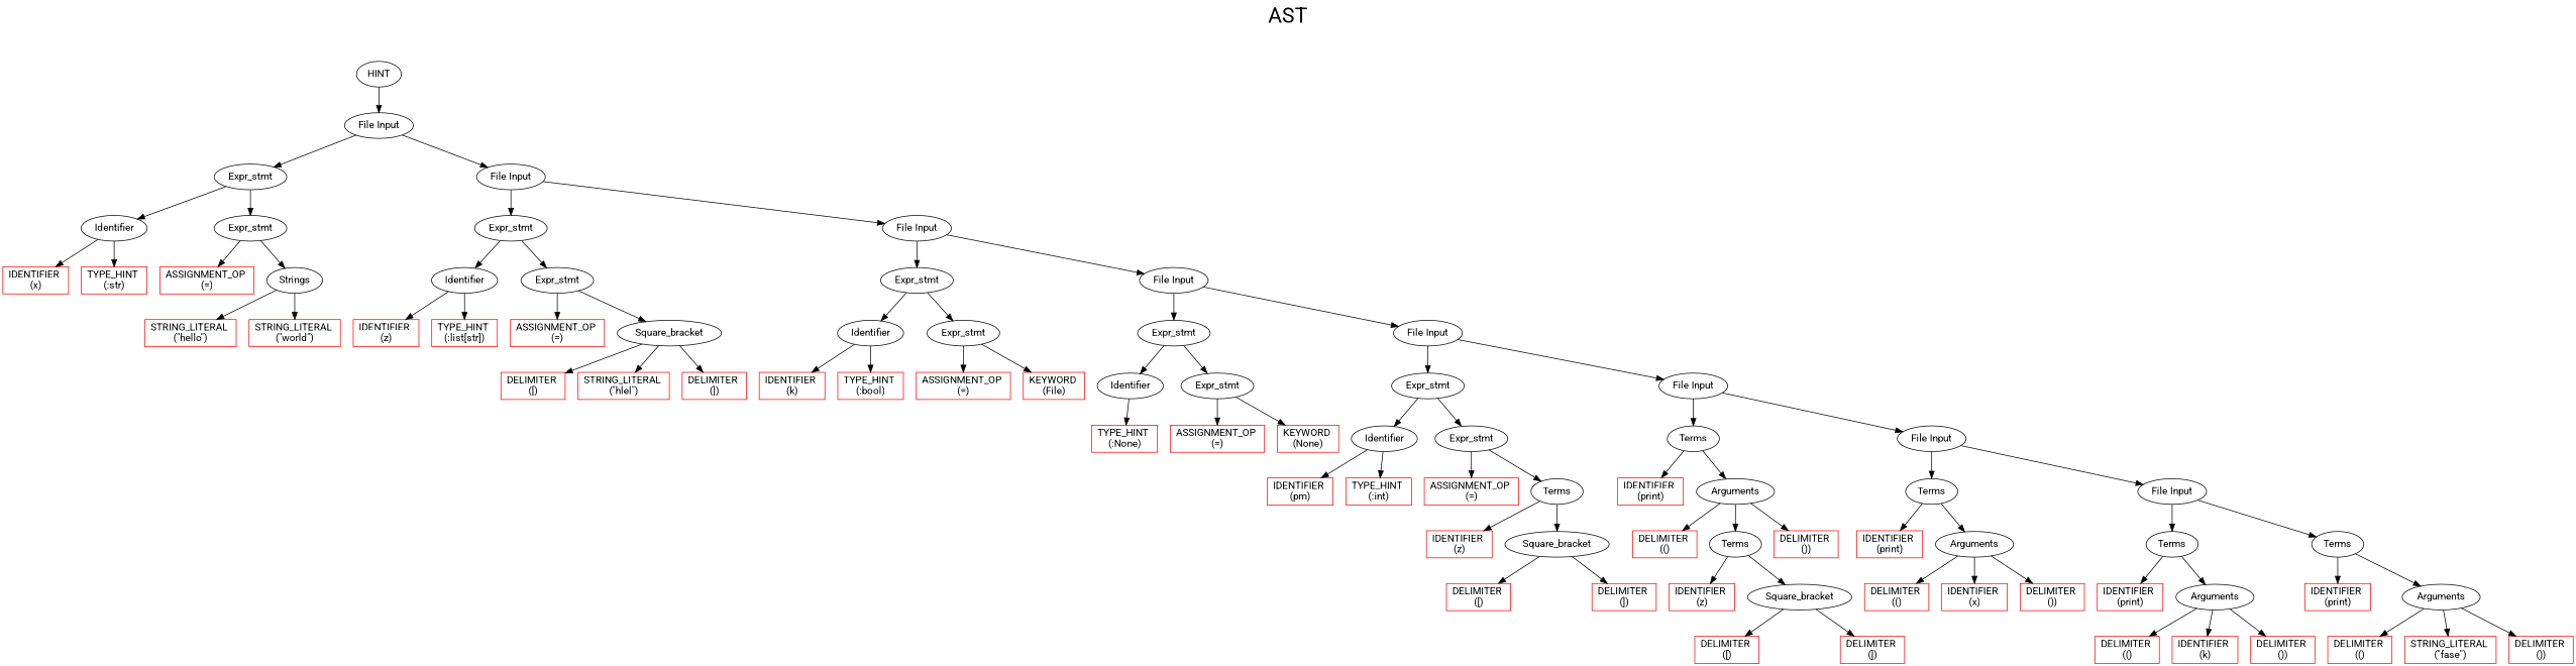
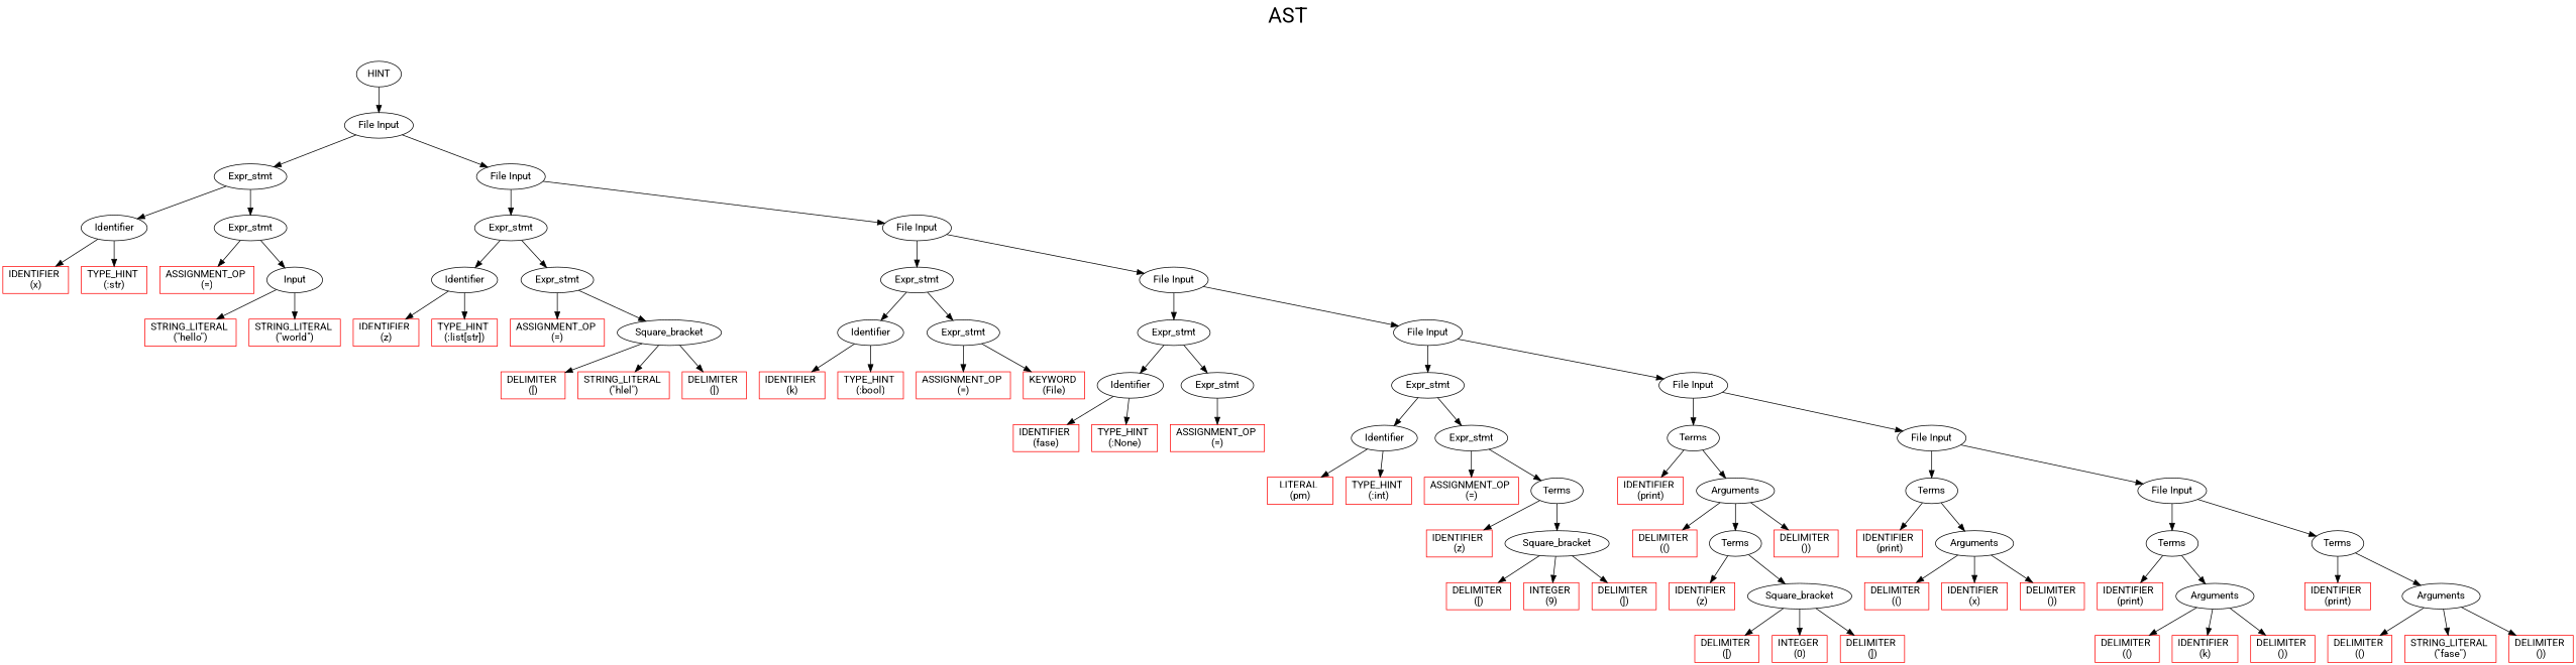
  digraph {
    fontname=Roboto
    fontsize=30
    label=AST
    labelloc=t
    node [fontname=Roboto style=solid color=red shape=rectangle]
    edge [fontname=Roboto]
    n1 [label=HINT color="" shape=""]
    n2 [label="File Input" color="" shape=""]
    n3 [label=Expr_stmt color="" shape=""]
    n4 [label="File Input" color="" shape=""]
    n5 [label=Identifier color="" shape=""]
    n6 [label=Expr_stmt color="" shape=""]
    n7 [label=Expr_stmt color="" shape=""]
    n8 [label="File Input" color="" shape=""]
    n9 [label="IDENTIFIER \n(x)"]
    n10 [label="TYPE_HINT \n(:str)"]
    n11 [label="ASSIGNMENT_OP \n(=)"]
-   n12 [label=Strings color="" shape=""]
+   n12 [label=Input color="" shape=""]
    n13 [label="STRING_LITERAL \n(\"hello\")"]
    n14 [label="STRING_LITERAL \n(\"world\")"]
    n15 [label=Identifier color="" shape=""]
    n16 [label=Expr_stmt color="" shape=""]
    n17 [label=Expr_stmt color="" shape=""]
    n18 [label="File Input" color="" shape=""]
    n19 [label="IDENTIFIER \n(z)"]
    n20 [label="TYPE_HINT \n(:list[str])"]
    n21 [label="ASSIGNMENT_OP \n(=)"]
    n22 [label=Square_bracket color="" shape=""]
    n23 [label="DELIMITER \n([)"]
    n24 [label="STRING_LITERAL \n(\"hlel\")"]
    n25 [label="DELIMITER \n(])"]
    n26 [label=Identifier color="" shape=""]
    n27 [label=Expr_stmt color="" shape=""]
    n28 [label=Expr_stmt color="" shape=""]
    n29 [label="File Input" color="" shape=""]
    n30 [label="IDENTIFIER \n(k)"]
    n31 [label="TYPE_HINT \n(:bool)"]
    n32 [label="ASSIGNMENT_OP \n(=)"]
    n33 [label="KEYWORD \n(File)"]
    n34 [label=Identifier color="" shape=""]
    n35 [label=Expr_stmt color="" shape=""]
    n36 [label=Expr_stmt color="" shape=""]
    n37 [label="File Input" color="" shape=""]
+   n38 [label="IDENTIFIER \n(fase)"]
    n39 [label="TYPE_HINT \n(:None)"]
    n40 [label="ASSIGNMENT_OP \n(=)"]
-   n41 [label="KEYWORD \n(None)"]
    n42 [label=Identifier color="" shape=""]
    n43 [label=Expr_stmt color="" shape=""]
    n44 [label=Terms color="" shape=""]
    n45 [label="File Input" color="" shape=""]
-   n46 [label="IDENTIFIER \n(pm)"]
+   n46 [label="LITERAL \n(pm)"]
    n47 [label="TYPE_HINT \n(:int)"]
    n48 [label="ASSIGNMENT_OP \n(=)"]
    n49 [label=Terms color="" shape=""]
    n50 [label="IDENTIFIER \n(z)"]
    n51 [label=Square_bracket color="" shape=""]
    n52 [label="DELIMITER \n([)"]
+   n53 [label="INTEGER \n(9)"]
    n54 [label="DELIMITER \n(])"]
    n55 [label="IDENTIFIER \n(print)"]
    n56 [label=Arguments color="" shape=""]
    n57 [label=Terms color="" shape=""]
    n58 [label="File Input" color="" shape=""]
    n59 [label="DELIMITER \n(()"]
    n60 [label=Terms color="" shape=""]
    n61 [label="DELIMITER \n())"]
    n62 [label="IDENTIFIER \n(z)"]
    n63 [label=Square_bracket color="" shape=""]
    n64 [label="DELIMITER \n([)"]
+   n65 [label="INTEGER \n(0)"]
    n66 [label="DELIMITER \n(])"]
    n67 [label="IDENTIFIER \n(print)"]
    n68 [label=Arguments color="" shape=""]
    n69 [label=Terms color="" shape=""]
    n70 [label=Terms color="" shape=""]
    n71 [label="DELIMITER \n(()"]
    n72 [label="IDENTIFIER \n(x)"]
    n73 [label="DELIMITER \n())"]
    n74 [label="IDENTIFIER \n(print)"]
    n75 [label=Arguments color="" shape=""]
    n76 [label="IDENTIFIER \n(print)"]
    n77 [label=Arguments color="" shape=""]
    n78 [label="DELIMITER \n(()"]
    n79 [label="IDENTIFIER \n(k)"]
    n80 [label="DELIMITER \n())"]
    n81 [label="DELIMITER \n(()"]
    n82 [label="STRING_LITERAL \n(\"fase\")"]
    n83 [label="DELIMITER \n())"]
    n1 -> n2
    n2 -> n3
    n2 -> n4
    n3 -> n5
    n3 -> n6
    n4 -> n7
    n4 -> n8
    n5 -> n9
    n5 -> n10
    n6 -> n11
    n6 -> n12
    n7 -> n15
    n7 -> n16
    n8 -> n17
    n8 -> n18
    n12 -> n13
    n12 -> n14
    n15 -> n19
    n15 -> n20
    n16 -> n21
    n16 -> n22
    n17 -> n26
    n17 -> n27
    n18 -> n28
    n18 -> n29
    n22 -> n23
    n22 -> n24
    n22 -> n25
    n26 -> n30
    n26 -> n31
    n27 -> n32
    n27 -> n33
    n28 -> n34
    n28 -> n35
    n29 -> n36
    n29 -> n37
+   n34 -> n38
    n34 -> n39
    n35 -> n40
-   n35 -> n41
    n36 -> n42
    n36 -> n43
    n37 -> n44
    n37 -> n45
    n42 -> n46
    n42 -> n47
    n43 -> n48
    n43 -> n49
    n44 -> n55
    n44 -> n56
    n45 -> n57
    n45 -> n58
    n49 -> n50
    n49 -> n51
    n51 -> n52
+   n51 -> n53
    n51 -> n54
    n56 -> n59
    n56 -> n60
    n56 -> n61
    n57 -> n67
    n57 -> n68
    n58 -> n69
    n58 -> n70
    n60 -> n62
    n60 -> n63
    n63 -> n64
+   n63 -> n65
    n63 -> n66
    n68 -> n71
    n68 -> n72
    n68 -> n73
    n69 -> n74
    n69 -> n75
    n70 -> n76
    n70 -> n77
    n75 -> n78
    n75 -> n79
    n75 -> n80
    n77 -> n81
    n77 -> n82
    n77 -> n83
  }
